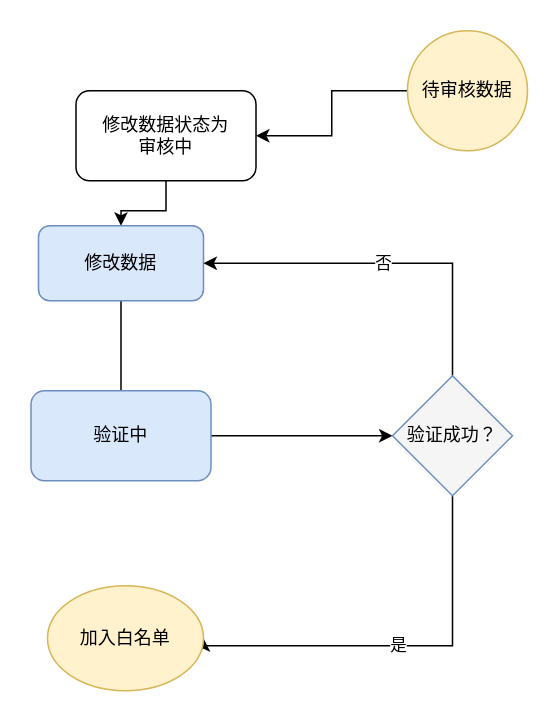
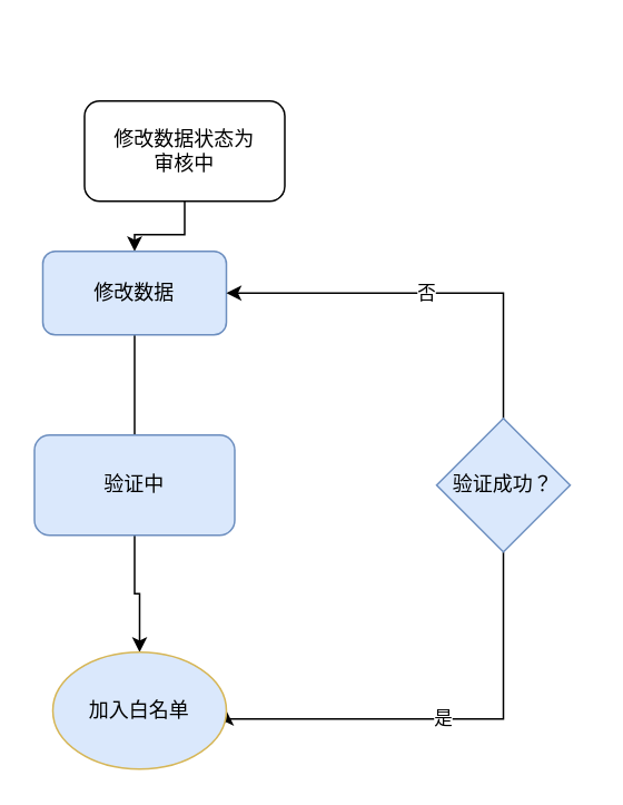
  <mxCell id="0" />
  <mxCell id="1" parent="0" />
- <mxCell id="2" style="edgeStyle=orthogonalEdgeStyle;rounded=0;orthogonalLoop=1;jettySize=auto;html=1;entryX=1;entryY=0.5;entryDx=0;entryDy=0;" edge="1" parent="1" source="3" target="5"><mxGeometry relative="1" as="geometry" /></mxCell>
- <mxCell id="3" value="待审核数据" style="ellipse;whiteSpace=wrap;html=1;aspect=fixed;fillColor=#fff2cc;strokeColor=#d6b656;" vertex="1" parent="1"><mxGeometry x="271" y="20" width="80" height="80" as="geometry" /></mxCell>
  <mxCell id="4" style="edgeStyle=orthogonalEdgeStyle;rounded=0;orthogonalLoop=1;jettySize=auto;html=1;entryX=0.5;entryY=0;entryDx=0;entryDy=0;" edge="1" parent="1" source="5" target="7"><mxGeometry relative="1" as="geometry" /></mxCell>
  <mxCell id="5" value="修改数据状态为&lt;br&gt;审核中" style="rounded=1;whiteSpace=wrap;html=1;" vertex="1" parent="1"><mxGeometry x="50" y="60" width="120" height="60" as="geometry" /></mxCell>
  <mxCell id="6" style="edgeStyle=orthogonalEdgeStyle;rounded=0;orthogonalLoop=1;jettySize=auto;html=1;entryX=0.5;entryY=0;entryDx=0;entryDy=0;endArrow=none;" edge="1" parent="1" source="7" target="9"><mxGeometry relative="1" as="geometry" /></mxCell>
  <mxCell id="7" value="修改数据" style="rounded=1;whiteSpace=wrap;html=1;fillColor=#dae8fc;strokeColor=#6c8ebf;" vertex="1" parent="1"><mxGeometry x="25" y="150" width="110" height="50" as="geometry" /></mxCell>
- <mxCell id="8" style="edgeStyle=orthogonalEdgeStyle;rounded=0;orthogonalLoop=1;jettySize=auto;html=1;" edge="1" parent="1" source="9" target="12"><mxGeometry relative="1" as="geometry" /></mxCell>
+ <mxCell id="8" style="edgeStyle=orthogonalEdgeStyle;rounded=0;orthogonalLoop=1;jettySize=auto;html=1;" edge="1" parent="1" source="9" target="13"><mxGeometry relative="1" as="geometry" /></mxCell>
  <mxCell id="9" value="验证中" style="rounded=1;whiteSpace=wrap;html=1;fillColor=#dae8fc;strokeColor=#6c8ebf;" vertex="1" parent="1"><mxGeometry x="20" y="260" width="120" height="60" as="geometry" /></mxCell>
  <mxCell id="10" value="否" style="edgeStyle=orthogonalEdgeStyle;rounded=0;orthogonalLoop=1;jettySize=auto;html=1;entryX=1;entryY=0.5;entryDx=0;entryDy=0;" edge="1" parent="1" source="12" target="7"><mxGeometry relative="1" as="geometry"><Array as="points"><mxPoint x="301" y="175" /></Array></mxGeometry></mxCell>
  <mxCell id="11" value="是" style="edgeStyle=orthogonalEdgeStyle;rounded=0;orthogonalLoop=1;jettySize=auto;html=1;entryX=1;entryY=0.5;entryDx=0;entryDy=0;" edge="1" parent="1" source="12" target="13"><mxGeometry relative="1" as="geometry"><Array as="points"><mxPoint x="301" y="430" /></Array></mxGeometry></mxCell>
- <mxCell id="12" value="验证成功？" style="rhombus;whiteSpace=wrap;html=1;fillColor=#f5f5f5;strokeColor=#6c8ebf;" vertex="1" parent="1"><mxGeometry x="261" y="250" width="80" height="80" as="geometry" /></mxCell>
- <mxCell id="13" value="加入白名单" style="ellipse;whiteSpace=wrap;html=1;fillColor=#fff2cc;strokeColor=#d6b656;" vertex="1" parent="1"><mxGeometry x="31" y="390" width="104" height="70" as="geometry" /></mxCell>
+ <mxCell id="12" value="验证成功？" style="rhombus;whiteSpace=wrap;html=1;fillColor=#dae8fc;strokeColor=#6c8ebf;" vertex="1" parent="1"><mxGeometry x="261" y="250" width="80" height="80" as="geometry" /></mxCell>
+ <mxCell id="13" value="加入白名单" style="ellipse;whiteSpace=wrap;html=1;fillColor=#dae8fc;strokeColor=#d6b656;" vertex="1" parent="1"><mxGeometry x="31" y="390" width="104" height="70" as="geometry" /></mxCell>
